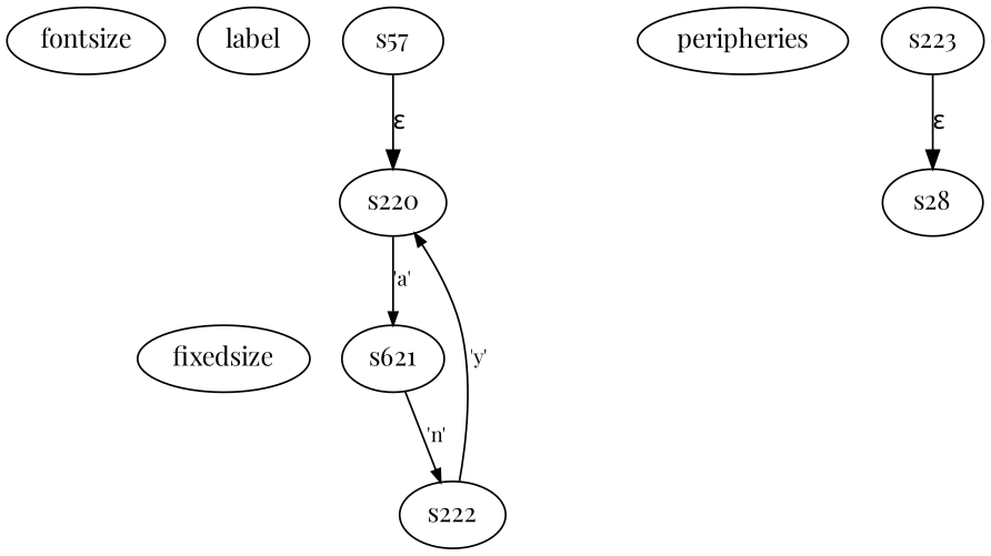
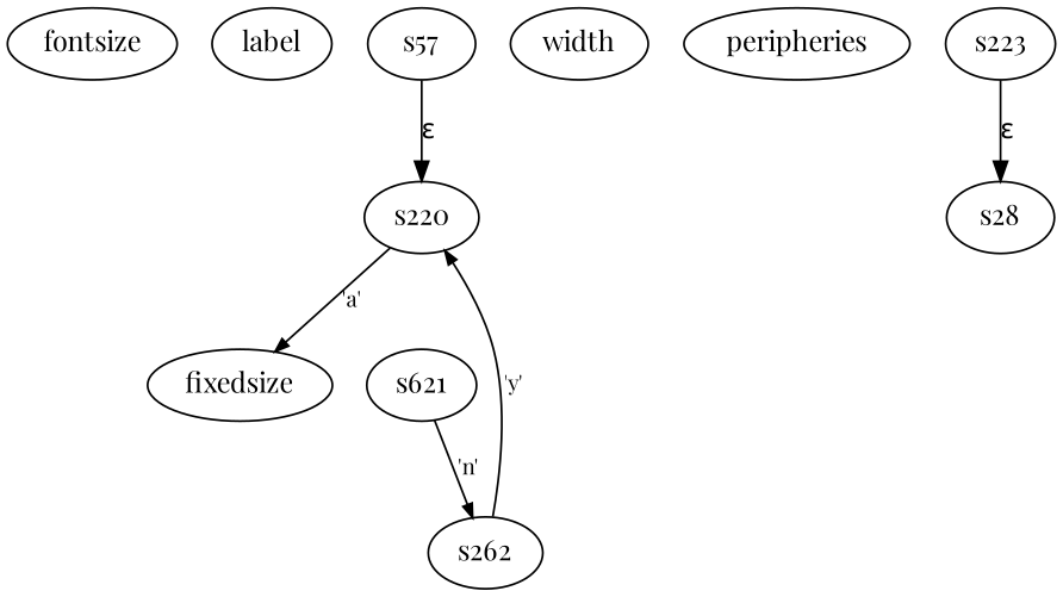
  digraph {
    fontname="Playfair Display"
    rankdir=TB
    node [fontname="Playfair Display"]
    edge [fontname="Playfair Display" arrowhead=normal arrowsize=.7 fontsize=11]
    fontsize
    label
    fixedsize
+   width
    n5 [label=s57]
    s220
    n7 [label=s621]
    peripheries
-   s222
+   s222 [label=s262]
    s223
    s28
    n5 -> s220 [label="&epsilon;" arrowhead="" arrowsize="" fontsize=""]
-   s220 -> n7 [label="'a'"]
+   s220 -> fixedsize [label="'a'"]
    n7 -> s222 [label="'n'"]
    s222 -> s220 [label="'y'"]
    s223 -> s28 [label="&epsilon;" arrowhead="" arrowsize="" fontsize=""]
  }
